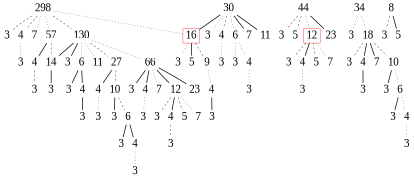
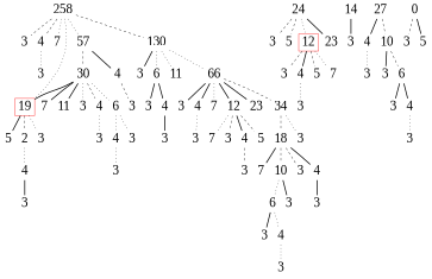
  digraph {
    fontname="Liberation Serif"
    nodesep=0.1
    node [color=red fontname="Liberation Serif" fontsize=30 shape=plaintext]
    edge [dir=none fontname="Liberation Serif" style=bold]
-   n1 [color=brown height=0.25 label=298 width=0.25]
+   n1 [color=brown height=0.25 label=258 width=0.25]
    n2 [color=brown height=0.25 label=3 width=0.25]
    n3 [color=brown height=0.25 label=4 width=0.25]
    n4 [height=0.25 label=7 width=0.25]
    n5 [height=0.25 label=57 width=0.25]
    n6 [color=brown height=0.25 label=130 width=0.25]
-   n7 [height=0.25 label=16 shape=box width=0.25]
+   n7 [height=0.25 label=19 shape=box width=0.25]
    n8 [height=0.25 label=3 width=0.25]
-   n9 [height=0.25 label=44 width=0.25]
+   n9 [height=0.25 label=24 width=0.25]
    n10 [height=0.25 label=3 width=0.25]
    n11 [color=brown height=0.25 label=5 width=0.25]
    n12 [height=0.25 label=12 shape=box width=0.25]
    n13 [color=brown height=0.25 label=23 width=0.25]
    n14 [color=brown height=0.25 label=4 width=0.25]
    n15 [color=brown height=0.25 label=30 width=0.25]
    n16 [color=brown height=0.25 label=3 width=0.25]
    n17 [height=0.25 label=6 width=0.25]
    n18 [height=0.25 label=11 width=0.25]
    n19 [height=0.25 label=14 width=0.25]
    n20 [color=brown height=0.25 label=27 width=0.25]
    n21 [height=0.25 label=66 width=0.25]
    n22 [height=0.25 label=3 width=0.25]
    n23 [color=brown height=0.25 label=4 width=0.25]
    n24 [color=brown height=0.25 label=5 width=0.25]
    n25 [color=brown height=0.25 label=7 width=0.25]
    n26 [color=brown height=0.25 label=3 width=0.25]
    n27 [color=brown height=0.25 label=3 width=0.25]
    n28 [color=brown height=0.25 label=3 width=0.25]
    n29 [color=brown height=0.25 label=4 width=0.25]
    n30 [color=brown height=0.25 label=6 width=0.25]
    n31 [color=brown height=0.25 label=7 width=0.25]
    n32 [height=0.25 label=11 width=0.25]
    n33 [height=0.25 label=3 width=0.25]
    n34 [height=0.25 label=3 width=0.25]
    n35 [height=0.25 label=4 width=0.25]
    n36 [height=0.25 label=3 width=0.25]
    n37 [color=brown height=0.25 label=5 width=0.25]
-   n38 [color=brown height=0.25 label=9 width=0.25]
+   n38 [color=brown height=0.25 label=2 width=0.25]
    n39 [color=brown height=0.25 label=3 width=0.25]
    n40 [color=brown height=0.25 label=4 width=0.25]
    n41 [color=brown height=0.25 label=3 width=0.25]
    n42 [height=0.25 label=3 width=0.25]
    n43 [height=0.25 label=4 width=0.25]
    n44 [height=0.25 label=3 width=0.25]
    n45 [height=0.25 label=4 width=0.25]
    n46 [height=0.25 label=10 width=0.25]
    n47 [height=0.25 label=3 width=0.25]
    n48 [color=brown height=0.25 label=4 width=0.25]
    n49 [height=0.25 label=7 width=0.25]
    n50 [height=0.25 label=12 width=0.25]
    n51 [color=brown height=0.25 label=23 width=0.25]
    n52 [color=brown height=0.25 label=34 width=0.25]
    n53 [height=0.25 label=3 width=0.25]
-   n54 [color=brown height=0.25 label=8 width=0.25]
+   n54 [color=brown height=0.25 label=0 width=0.25]
    n55 [color=brown height=0.25 label=3 width=0.25]
    n56 [height=0.25 label=5 width=0.25]
    n57 [height=0.25 label=3 width=0.25]
    n58 [color=brown height=0.25 label=3 width=0.25]
    n59 [height=0.25 label=6 width=0.25]
    n60 [height=0.25 label=3 width=0.25]
    n61 [height=0.25 label=4 width=0.25]
    n62 [height=0.25 label=3 width=0.25]
    n63 [height=0.25 label=3 width=0.25]
    n64 [height=0.25 label=3 width=0.25]
    n65 [height=0.25 label=4 width=0.25]
    n66 [height=0.25 label=5 width=0.25]
    n67 [height=0.25 label=7 width=0.25]
    n68 [height=0.25 label=3 width=0.25]
    n69 [height=0.25 label=18 width=0.25]
    n70 [height=0.25 label=3 width=0.25]
    n71 [height=0.25 label=3 width=0.25]
    n72 [color=brown height=0.25 label=4 width=0.25]
    n73 [height=0.25 label=7 width=0.25]
    n74 [color=brown height=0.25 label=10 width=0.25]
    n75 [color=brown height=0.25 label=3 width=0.25]
    n76 [color=brown height=0.25 label=3 width=0.25]
    n77 [color=brown height=0.25 label=6 width=0.25]
    n78 [height=0.25 label=3 width=0.25]
    n79 [height=0.25 label=4 width=0.25]
    n80 [height=0.25 label=3 width=0.25]
    n1 -> n2 [style=dashed]
    n1 -> n3 [style=dashed]
    n1 -> n4 [style=dotted]
    n1 -> n5 [style=dotted]
    n1 -> n6 [style=dashed]
    n1 -> n7 [style=dotted]
    n3 -> n8 [style=dotted]
    n5 -> n14
-   n5 -> n19 [style=dashed]
+   n5 -> n15 [style=dashed]
    n6 -> n16
    n6 -> n17 [style=dotted]
    n6 -> n18 [style=dotted]
-   n6 -> n19
-   n6 -> n20 [style=dashed]
    n6 -> n21 [style=dotted]
    n7 -> n36 [style=dotted]
    n7 -> n37
    n7 -> n38 [style=dashed]
    n9 -> n10 [style=dashed]
    n9 -> n11 [style=dashed]
    n9 -> n12 [style=dotted]
    n9 -> n13
    n12 -> n22 [style=dashed]
    n12 -> n23
    n12 -> n24 [style=dashed]
    n12 -> n25 [style=dotted]
    n14 -> n27 [style=dashed]
    n15 -> n7
    n15 -> n28 [style=dotted]
    n15 -> n29 [style=dashed]
    n15 -> n30 [style=dotted]
    n15 -> n31
    n15 -> n32
    n17 -> n42
    n17 -> n43
    n19 -> n44
    n20 -> n45
    n20 -> n46 [style=dashed]
    n21 -> n47
    n21 -> n48
    n21 -> n49 [style=dotted]
    n21 -> n50
    n21 -> n51
+   n21 -> n52 [style=dashed]
    n23 -> n26 [style=dotted]
    n29 -> n33 [style=dotted]
    n30 -> n34 [style=dotted]
    n30 -> n35 [style=dotted]
    n35 -> n39 [style=dotted]
    n38 -> n40 [style=dotted]
    n40 -> n41
    n43 -> n53
    n45 -> n57 [style=dotted]
    n46 -> n58
    n46 -> n59 [style=dashed]
    n48 -> n63 [style=dotted]
    n50 -> n64 [style=dashed]
    n50 -> n65
    n50 -> n66 [style=dashed]
    n50 -> n67 [style=dotted]
    n52 -> n68 [style=dotted]
-   n52 -> n69 [style=dotted]
+   n52 -> n69 [style=dashed]
    n54 -> n55 [style=dashed]
    n54 -> n56
    n59 -> n60
    n59 -> n61
    n61 -> n62 [style=dotted]
    n65 -> n70 [style=dashed]
    n69 -> n71 [style=dashed]
    n69 -> n72
    n69 -> n73
    n69 -> n74 [style=dashed]
    n72 -> n75
    n74 -> n76
    n74 -> n77 [style=dotted]
    n77 -> n78
    n77 -> n79 [style=dotted]
    n79 -> n80 [style=dotted]
  }
